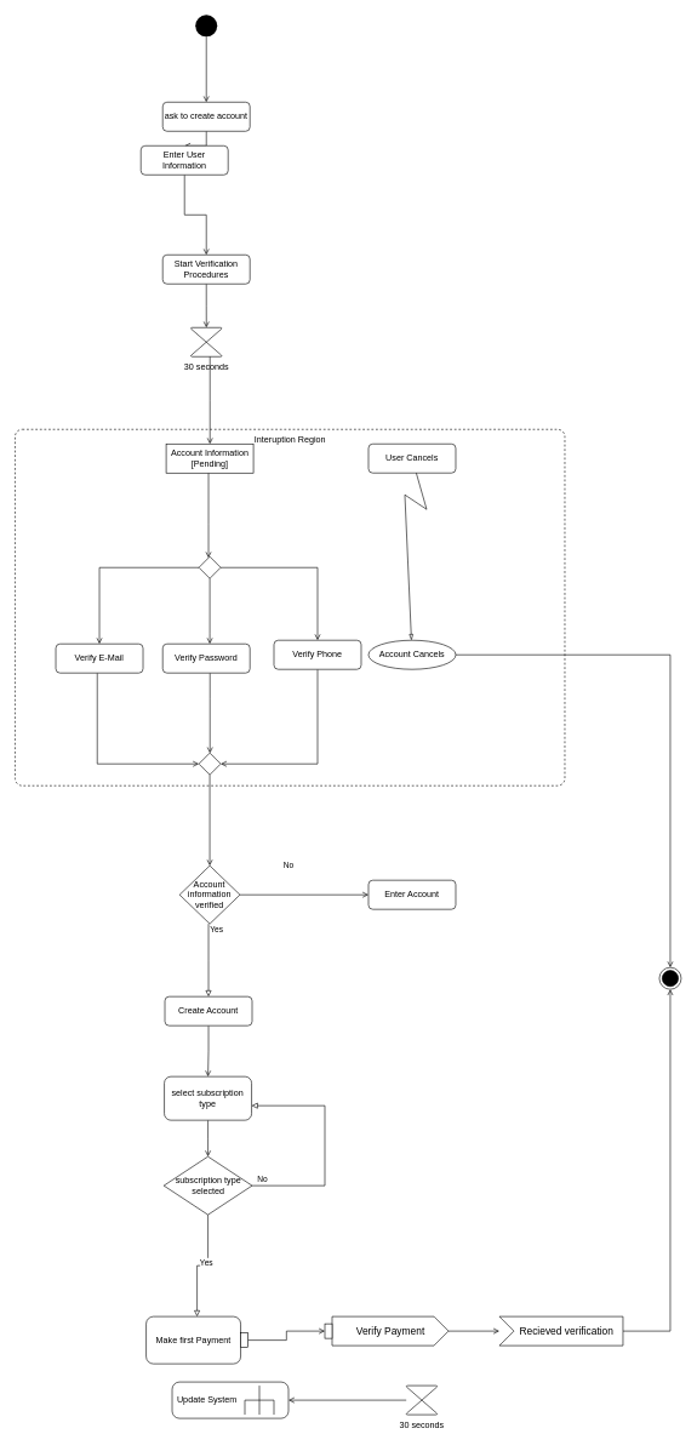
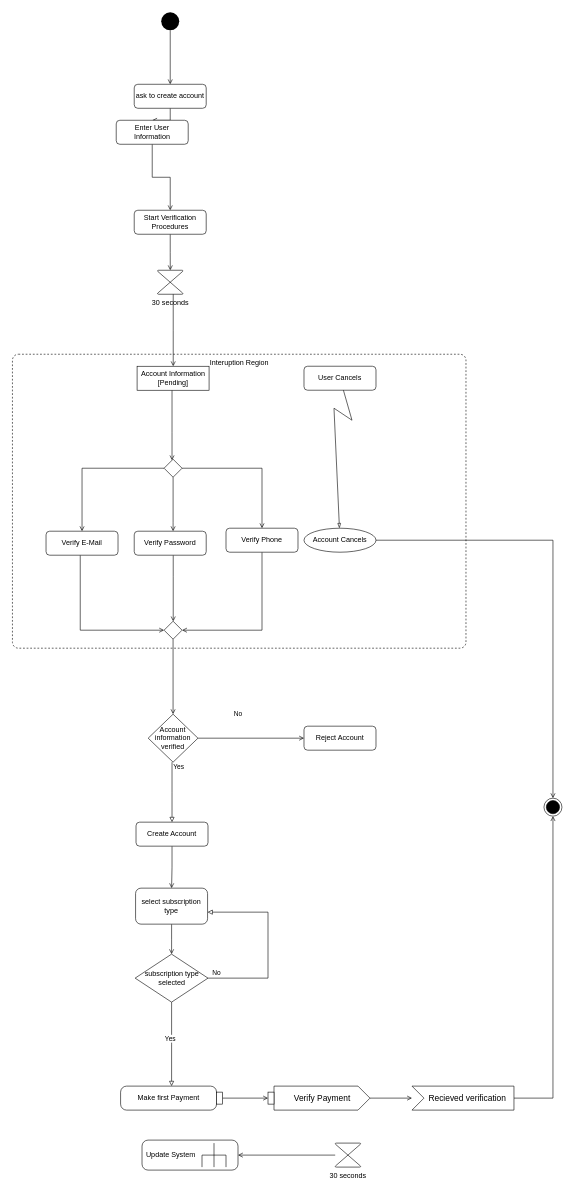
  <mxCell id="0" />
  <mxCell id="1" parent="0" />
  <mxCell id="2" style="edgeStyle=orthogonalEdgeStyle;rounded=0;orthogonalLoop=1;jettySize=auto;html=1;endArrow=open;endFill=0;" edge="1" parent="1" source="3" target="6"><mxGeometry relative="1" as="geometry" /></mxCell>
  <mxCell id="3" value="ask to create account" style="rounded=1;whiteSpace=wrap;html=1;fontSize=12;glass=0;strokeWidth=1;shadow=0;" parent="1" vertex="1"><mxGeometry x="223" y="140" width="120" height="40" as="geometry" /></mxCell>
  <mxCell id="4" style="edgeStyle=orthogonalEdgeStyle;rounded=0;orthogonalLoop=1;jettySize=auto;html=1;endArrow=open;endFill=0;" edge="1" parent="1" source="30" target="3"><mxGeometry relative="1" as="geometry"><mxPoint x="-340" y="370" as="sourcePoint" /></mxGeometry></mxCell>
  <mxCell id="5" style="edgeStyle=orthogonalEdgeStyle;rounded=0;orthogonalLoop=1;jettySize=auto;html=1;endArrow=open;endFill=0;" edge="1" parent="1" source="6" target="10"><mxGeometry relative="1" as="geometry" /></mxCell>
  <mxCell id="6" value="Enter User Information" style="rounded=1;whiteSpace=wrap;html=1;fontSize=12;glass=0;strokeWidth=1;shadow=0;" vertex="1" parent="1"><mxGeometry x="193" y="200" width="120" height="40" as="geometry" /></mxCell>
  <mxCell id="7" style="edgeStyle=orthogonalEdgeStyle;rounded=0;orthogonalLoop=1;jettySize=auto;html=1;endArrow=open;endFill=0;" edge="1" parent="1" source="29" target="19"><mxGeometry relative="1" as="geometry"><mxPoint x="413" y="1170" as="targetPoint" /><Array as="points"><mxPoint x="286" y="720" /><mxPoint x="286" y="720" /></Array></mxGeometry></mxCell>
  <mxCell id="8" style="edgeStyle=orthogonalEdgeStyle;rounded=0;orthogonalLoop=1;jettySize=auto;html=1;endArrow=open;endFill=0;" edge="1" parent="1" source="32" target="29"><mxGeometry relative="1" as="geometry"><Array as="points"><mxPoint x="288" y="550" /><mxPoint x="288" y="550" /></Array></mxGeometry></mxCell>
  <mxCell id="9" style="edgeStyle=orthogonalEdgeStyle;rounded=0;orthogonalLoop=1;jettySize=auto;html=1;endArrow=open;endFill=0;" edge="1" parent="1" source="10" target="32"><mxGeometry relative="1" as="geometry" /></mxCell>
  <mxCell id="10" value="Start Verification Procedures" style="rounded=1;whiteSpace=wrap;html=1;fontSize=12;glass=0;strokeWidth=1;shadow=0;" vertex="1" parent="1"><mxGeometry x="223" y="350" width="120" height="40" as="geometry" /></mxCell>
  <mxCell id="11" style="edgeStyle=orthogonalEdgeStyle;rounded=0;orthogonalLoop=1;jettySize=auto;html=1;endArrow=block;endFill=0;" edge="1" parent="1" source="39" target="56"><mxGeometry relative="1" as="geometry"><mxPoint x="227" y="1260" as="sourcePoint" /><mxPoint x="183" y="1455" as="targetPoint" /><Array as="points"><mxPoint x="286" y="1320" /><mxPoint x="286" y="1320" /></Array></mxGeometry></mxCell>
  <mxCell id="12" value="Yes" style="edgeLabel;html=1;align=center;verticalAlign=middle;resizable=0;points=[];labelBackgroundColor=none;" vertex="1" connectable="0" parent="11"><mxGeometry x="-0.302" y="-1" relative="1" as="geometry"><mxPoint x="11" y="-28" as="offset" /></mxGeometry></mxCell>
  <mxCell id="13" style="edgeStyle=orthogonalEdgeStyle;rounded=0;orthogonalLoop=1;jettySize=auto;html=1;endArrow=open;endFill=0;" edge="1" parent="1" source="39" target="15"><mxGeometry relative="1" as="geometry"><mxPoint x="273" y="1310" as="sourcePoint" /><Array as="points"><mxPoint x="446" y="1230" /><mxPoint x="446" y="1230" /></Array></mxGeometry></mxCell>
  <mxCell id="14" value="No" style="edgeLabel;html=1;align=center;verticalAlign=middle;resizable=0;points=[];labelBackgroundColor=none;" vertex="1" connectable="0" parent="13"><mxGeometry x="-0.233" y="2" relative="1" as="geometry"><mxPoint x="-2" y="-39" as="offset" /></mxGeometry></mxCell>
- <mxCell id="15" value="Enter Account" style="rounded=1;whiteSpace=wrap;html=1;fontSize=12;glass=0;strokeWidth=1;shadow=0;" vertex="1" parent="1"><mxGeometry x="506" y="1210" width="120" height="40" as="geometry" /></mxCell>
+ <mxCell id="15" value="Reject Account" style="rounded=1;whiteSpace=wrap;html=1;fontSize=12;glass=0;strokeWidth=1;shadow=0;" vertex="1" parent="1"><mxGeometry x="506" y="1210" width="120" height="40" as="geometry" /></mxCell>
  <mxCell id="16" style="edgeStyle=orthogonalEdgeStyle;rounded=0;orthogonalLoop=1;jettySize=auto;html=1;endArrow=open;endFill=0;" edge="1" parent="1" source="19" target="21"><mxGeometry relative="1" as="geometry"><mxPoint x="133" y="885" as="targetPoint" /></mxGeometry></mxCell>
  <mxCell id="17" style="edgeStyle=orthogonalEdgeStyle;rounded=0;orthogonalLoop=1;jettySize=auto;html=1;endArrow=open;endFill=0;" edge="1" parent="1" source="19" target="23"><mxGeometry relative="1" as="geometry"><mxPoint x="413" y="885" as="targetPoint" /></mxGeometry></mxCell>
  <mxCell id="18" style="edgeStyle=orthogonalEdgeStyle;rounded=0;orthogonalLoop=1;jettySize=auto;html=1;endArrow=open;endFill=0;" edge="1" parent="1" source="19" target="25"><mxGeometry relative="1" as="geometry"><Array as="points"><mxPoint x="288" y="870" /><mxPoint x="288" y="870" /></Array></mxGeometry></mxCell>
  <mxCell id="19" value="" style="rhombus;whiteSpace=wrap;html=1;shadow=0;fontFamily=Helvetica;fontSize=12;align=center;strokeWidth=1;spacing=6;spacingTop=-4;" vertex="1" parent="1"><mxGeometry x="272.75" y="765" width="30" height="30" as="geometry" /></mxCell>
  <mxCell id="20" style="edgeStyle=orthogonalEdgeStyle;rounded=0;orthogonalLoop=1;jettySize=auto;html=1;endArrow=open;endFill=0;" edge="1" parent="1" target="31" source="21"><mxGeometry relative="1" as="geometry"><mxPoint x="133" y="925" as="sourcePoint" /><Array as="points"><mxPoint x="133" y="1050" /></Array><mxPoint x="263" y="1035" as="targetPoint" /></mxGeometry></mxCell>
  <mxCell id="21" value="Verify E-Mail" style="rounded=1;whiteSpace=wrap;html=1;fontSize=12;glass=0;strokeWidth=1;shadow=0;" vertex="1" parent="1"><mxGeometry x="76" y="885" width="120" height="40" as="geometry" /></mxCell>
  <mxCell id="22" style="edgeStyle=orthogonalEdgeStyle;rounded=0;orthogonalLoop=1;jettySize=auto;html=1;endArrow=open;endFill=0;" edge="1" parent="1" source="23" target="31"><mxGeometry relative="1" as="geometry"><Array as="points"><mxPoint x="436" y="1050" /></Array><mxPoint x="413" y="925" as="sourcePoint" /><mxPoint x="298" y="1035" as="targetPoint" /></mxGeometry></mxCell>
  <mxCell id="23" value="Verify Phone" style="rounded=1;whiteSpace=wrap;html=1;fontSize=12;glass=0;strokeWidth=1;shadow=0;" vertex="1" parent="1"><mxGeometry x="376" y="880" width="120" height="40" as="geometry" /></mxCell>
  <mxCell id="24" style="edgeStyle=orthogonalEdgeStyle;rounded=0;orthogonalLoop=1;jettySize=auto;html=1;endArrow=open;endFill=0;" edge="1" parent="1" source="25" target="31"><mxGeometry relative="1" as="geometry"><Array as="points"><mxPoint x="288" y="960" /><mxPoint x="288" y="960" /></Array></mxGeometry></mxCell>
  <mxCell id="25" value="Verify Password" style="rounded=1;whiteSpace=wrap;html=1;fontSize=12;glass=0;strokeWidth=1;shadow=0;" vertex="1" parent="1"><mxGeometry x="223" y="885" width="120" height="40" as="geometry" /></mxCell>
  <mxCell id="26" style="edgeStyle=orthogonalEdgeStyle;rounded=0;orthogonalLoop=1;jettySize=auto;html=1;endArrow=open;endFill=0;" edge="1" parent="1" source="31" target="39"><mxGeometry relative="1" as="geometry"><mxPoint x="273" y="1190" as="sourcePoint" /><mxPoint x="273" y="1210" as="targetPoint" /></mxGeometry></mxCell>
  <mxCell id="27" style="edgeStyle=orthogonalEdgeStyle;rounded=0;orthogonalLoop=1;jettySize=auto;html=1;endArrow=open;endFill=0;" edge="1" parent="1" source="28" target="34"><mxGeometry relative="1" as="geometry"><mxPoint x="516" y="1845" as="targetPoint" /><Array as="points"><mxPoint x="476" y="1925" /><mxPoint x="476" y="1925" /></Array></mxGeometry></mxCell>
  <mxCell id="28" value="30 seconds" style="verticalLabelPosition=bottom;verticalAlign=top;html=1;shape=mxgraph.flowchart.collate;labelBackgroundColor=none;fillColor=none;" vertex="1" parent="1"><mxGeometry x="558" y="1905" width="42.5" height="40" as="geometry" /></mxCell>
  <mxCell id="29" value="Account Information&lt;br&gt;[Pending]" style="rounded=0;whiteSpace=wrap;html=1;labelBackgroundColor=none;fillColor=default;" vertex="1" parent="1"><mxGeometry x="227.75" y="610" width="120" height="40" as="geometry" /></mxCell>
  <mxCell id="30" value="" style="ellipse;fillColor=#000000;strokeColor=none;labelBackgroundColor=none;" vertex="1" parent="1"><mxGeometry x="268" y="20" width="30" height="30" as="geometry" /></mxCell>
  <mxCell id="31" value="" style="rhombus;labelBackgroundColor=none;fillColor=default;" vertex="1" parent="1"><mxGeometry x="272.75" y="1035" width="30" height="30" as="geometry" /></mxCell>
  <mxCell id="32" value="30 seconds" style="verticalLabelPosition=bottom;verticalAlign=top;html=1;shape=mxgraph.flowchart.collate;labelBackgroundColor=none;fillColor=none;" vertex="1" parent="1"><mxGeometry x="261.75" y="450" width="42.5" height="40" as="geometry" /></mxCell>
  <mxCell id="33" value="User Cancels" style="rounded=1;whiteSpace=wrap;html=1;fontSize=12;glass=0;strokeWidth=1;shadow=0;" vertex="1" parent="1"><mxGeometry x="506" y="610" width="120" height="40" as="geometry" /></mxCell>
  <mxCell id="34" value="Update System" style="shape=mxgraph.uml25.behaviorAction;html=1;rounded=1;absoluteArcSize=1;arcSize=10;align=left;spacingLeft=5;labelBackgroundColor=none;fillColor=default;" vertex="1" parent="1"><mxGeometry x="236" y="1900" width="160" height="50" as="geometry" /></mxCell>
  <mxCell id="35" value="" style="endArrow=blockThin;html=1;rounded=0;endFill=0;" edge="1" parent="1" source="33" target="37"><mxGeometry width="50" height="50" relative="1" as="geometry"><mxPoint x="196" y="630" as="sourcePoint" /><mxPoint x="546" y="740" as="targetPoint" /><Array as="points"><mxPoint x="586" y="700" /><mxPoint x="556" y="680" /></Array></mxGeometry></mxCell>
  <mxCell id="36" style="edgeStyle=orthogonalEdgeStyle;rounded=0;orthogonalLoop=1;jettySize=auto;html=1;endArrow=open;endFill=0;" edge="1" parent="1" source="37" target="38"><mxGeometry relative="1" as="geometry" /></mxCell>
  <mxCell id="37" value="Account Cancels" style="ellipse;whiteSpace=wrap;html=1;fontSize=12;glass=0;strokeWidth=1;shadow=0;" vertex="1" parent="1"><mxGeometry x="506" y="880" width="120" height="40" as="geometry" /></mxCell>
  <mxCell id="38" value="" style="ellipse;html=1;shape=endState;fillColor=strokeColor;labelBackgroundColor=none;" vertex="1" parent="1"><mxGeometry x="906" y="1330" width="30" height="30" as="geometry" /></mxCell>
  <mxCell id="39" value="Account information verified" style="strokeWidth=1;html=1;shape=mxgraph.flowchart.decision;whiteSpace=wrap;labelBackgroundColor=none;fillColor=default;" vertex="1" parent="1"><mxGeometry x="246.25" y="1190" width="83" height="80" as="geometry" /></mxCell>
  <mxCell id="40" style="edgeStyle=orthogonalEdgeStyle;rounded=0;orthogonalLoop=1;jettySize=auto;html=1;endArrow=open;endFill=0;" edge="1" parent="1" source="41" target="46"><mxGeometry relative="1" as="geometry" /></mxCell>
  <mxCell id="41" value="select subscription type" style="rounded=1;whiteSpace=wrap;html=1;labelBackgroundColor=none;strokeWidth=1;fillColor=default;" vertex="1" parent="1"><mxGeometry x="225.25" y="1480" width="120" height="60" as="geometry" /></mxCell>
  <mxCell id="42" style="edgeStyle=orthogonalEdgeStyle;rounded=0;orthogonalLoop=1;jettySize=auto;html=1;endArrow=block;endFill=0;" edge="1" parent="1" source="46" target="41"><mxGeometry relative="1" as="geometry"><Array as="points"><mxPoint x="446" y="1630" /><mxPoint x="446" y="1520" /></Array></mxGeometry></mxCell>
  <mxCell id="43" value="No" style="edgeLabel;html=1;align=center;verticalAlign=middle;resizable=0;points=[];" vertex="1" connectable="0" parent="42"><mxGeometry x="-0.593" y="1" relative="1" as="geometry"><mxPoint x="-50" y="-9" as="offset" /></mxGeometry></mxCell>
  <mxCell id="44" style="edgeStyle=orthogonalEdgeStyle;rounded=0;orthogonalLoop=1;jettySize=auto;html=1;endArrow=block;endFill=0;" edge="1" parent="1" source="46" target="49"><mxGeometry relative="1" as="geometry"><mxPoint x="283" y="1720" as="targetPoint" /></mxGeometry></mxCell>
  <mxCell id="45" value="Yes" style="edgeLabel;html=1;align=center;verticalAlign=middle;resizable=0;points=[];" vertex="1" connectable="0" parent="44"><mxGeometry x="-0.396" y="2" relative="1" as="geometry"><mxPoint x="-5" y="18" as="offset" /></mxGeometry></mxCell>
  <mxCell id="46" value="subscription type selected" style="strokeWidth=1;html=1;shape=mxgraph.flowchart.decision;whiteSpace=wrap;labelBackgroundColor=none;fillColor=default;" vertex="1" parent="1"><mxGeometry x="224.5" y="1590" width="121.5" height="80" as="geometry" /></mxCell>
  <mxCell id="47" value="Interuption Region" style="html=1;align=center;verticalAlign=top;rounded=1;absoluteArcSize=1;arcSize=20;dashed=1;labelBackgroundColor=none;strokeWidth=1;fillColor=none;" vertex="1" parent="1"><mxGeometry x="20" y="590" width="756" height="490" as="geometry" /></mxCell>
  <mxCell id="48" style="edgeStyle=orthogonalEdgeStyle;rounded=0;orthogonalLoop=1;jettySize=auto;html=1;endArrow=open;endFill=0;" edge="1" parent="1" source="49" target="52"><mxGeometry relative="1" as="geometry"><mxPoint x="436" y="1840" as="targetPoint" /></mxGeometry></mxCell>
- <mxCell id="49" value="Make first Payment" style="shape=mxgraph.uml25.action;html=1;align=center;verticalAlign=middle;absoluteArcSize=1;arcSize=10;dashed=0;spacingRight=10;labelBackgroundColor=none;strokeWidth=1;fillColor=default;" vertex="1" parent="1"><mxGeometry x="200.25" y="1810" width="140" height="65" as="geometry" /></mxCell>
+ <mxCell id="49" value="Make first Payment" style="shape=mxgraph.uml25.action;html=1;align=center;verticalAlign=middle;absoluteArcSize=1;arcSize=10;dashed=0;spacingRight=10;labelBackgroundColor=none;strokeWidth=1;fillColor=default;" vertex="1" parent="1"><mxGeometry x="200.25" y="1810" width="170" height="40" as="geometry" /></mxCell>
  <mxCell id="50" style="edgeStyle=orthogonalEdgeStyle;rounded=0;orthogonalLoop=1;jettySize=auto;html=1;endArrow=open;endFill=0;" edge="1" parent="1" source="51" target="54"><mxGeometry relative="1" as="geometry" /></mxCell>
  <mxCell id="51" value="Verify Payment" style="html=1;shape=mxgraph.infographic.ribbonSimple;notch1=0;notch2=20;align=center;verticalAlign=middle;fontSize=14;fontStyle=0;fillColor=#FFFFFF;labelBackgroundColor=none;strokeWidth=1;" vertex="1" parent="1"><mxGeometry x="456" y="1810" width="160" height="40" as="geometry" /></mxCell>
  <mxCell id="52" value="" style="rounded=0;whiteSpace=wrap;html=1;labelBackgroundColor=none;strokeWidth=1;fillColor=default;" vertex="1" parent="1"><mxGeometry x="446" y="1820" width="10" height="20" as="geometry" /></mxCell>
  <mxCell id="53" style="edgeStyle=orthogonalEdgeStyle;rounded=0;orthogonalLoop=1;jettySize=auto;html=1;endArrow=open;endFill=0;" edge="1" parent="1" source="54" target="38"><mxGeometry relative="1" as="geometry" /></mxCell>
  <mxCell id="54" value="Recieved verification" style="html=1;shape=mxgraph.infographic.ribbonSimple;notch1=20;notch2=0;align=center;verticalAlign=middle;fontSize=14;fontStyle=0;fillColor=#FFFFFF;flipH=0;spacingRight=0;spacingLeft=14;labelBackgroundColor=none;strokeWidth=1;" vertex="1" parent="1"><mxGeometry x="686" y="1810" width="170" height="40" as="geometry" /></mxCell>
  <mxCell id="55" style="edgeStyle=orthogonalEdgeStyle;rounded=0;orthogonalLoop=1;jettySize=auto;html=1;endArrow=open;endFill=0;" edge="1" parent="1" source="56" target="41"><mxGeometry relative="1" as="geometry" /></mxCell>
  <mxCell id="56" value="Create Account" style="rounded=1;whiteSpace=wrap;html=1;fontSize=12;glass=0;strokeWidth=1;shadow=0;" vertex="1" parent="1"><mxGeometry x="226" y="1370" width="120" height="40" as="geometry" /></mxCell>
